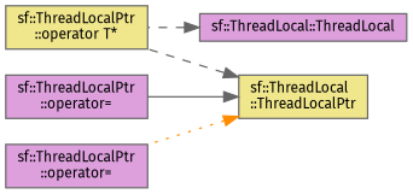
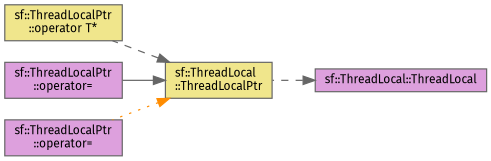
  digraph {
    fontname="Fira Sans"
    rankdir=RL
    node [color=grey40 fillcolor=plum fontname="Fira Sans" fontsize=10 shape=box style=filled]
    edge [color=gray40 dir=back fontname="Fira Sans" fontsize=10 labelfontname=Helvetica labelfontsize=10 style=dashed]
    n1 [color=gray40 fontcolor=black height=0.2 label="sf::ThreadLocal::ThreadLocal" width=0.4]
    n2 [fillcolor=khaki height=0.2 label="sf::ThreadLocal\l::ThreadLocalPtr" width=0.4]
    n3 [fillcolor=khaki height=0.2 label="sf::ThreadLocalPtr\l::operator T*" width=0.4]
    n4 [height=0.2 label="sf::ThreadLocalPtr\l::operator=" width=0.4]
    n5 [height=0.2 label="sf::ThreadLocalPtr\l::operator=" width=0.4]
-   n1 -> n3
+   n1 -> n2
    n2 -> n3
    n2 -> n4 [style=solid]
    n2 -> n5 [color=darkorange style=dotted]
  }
